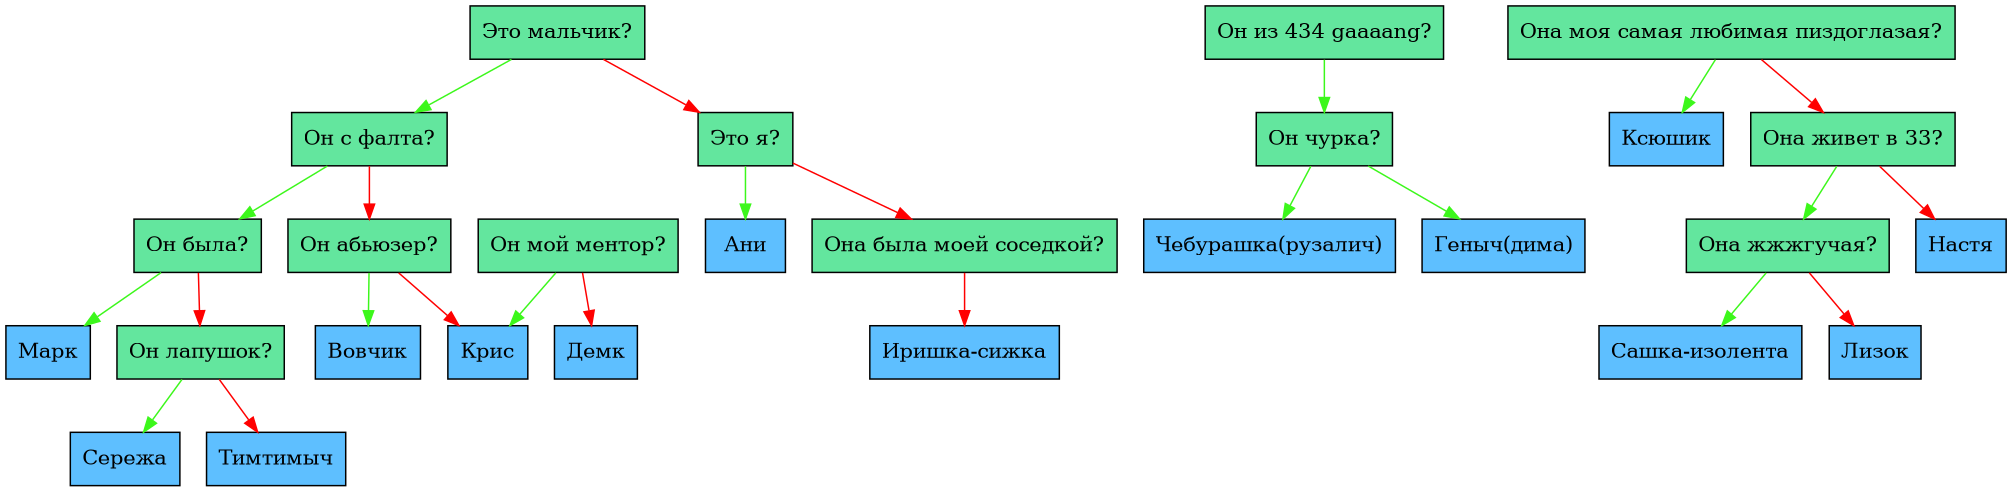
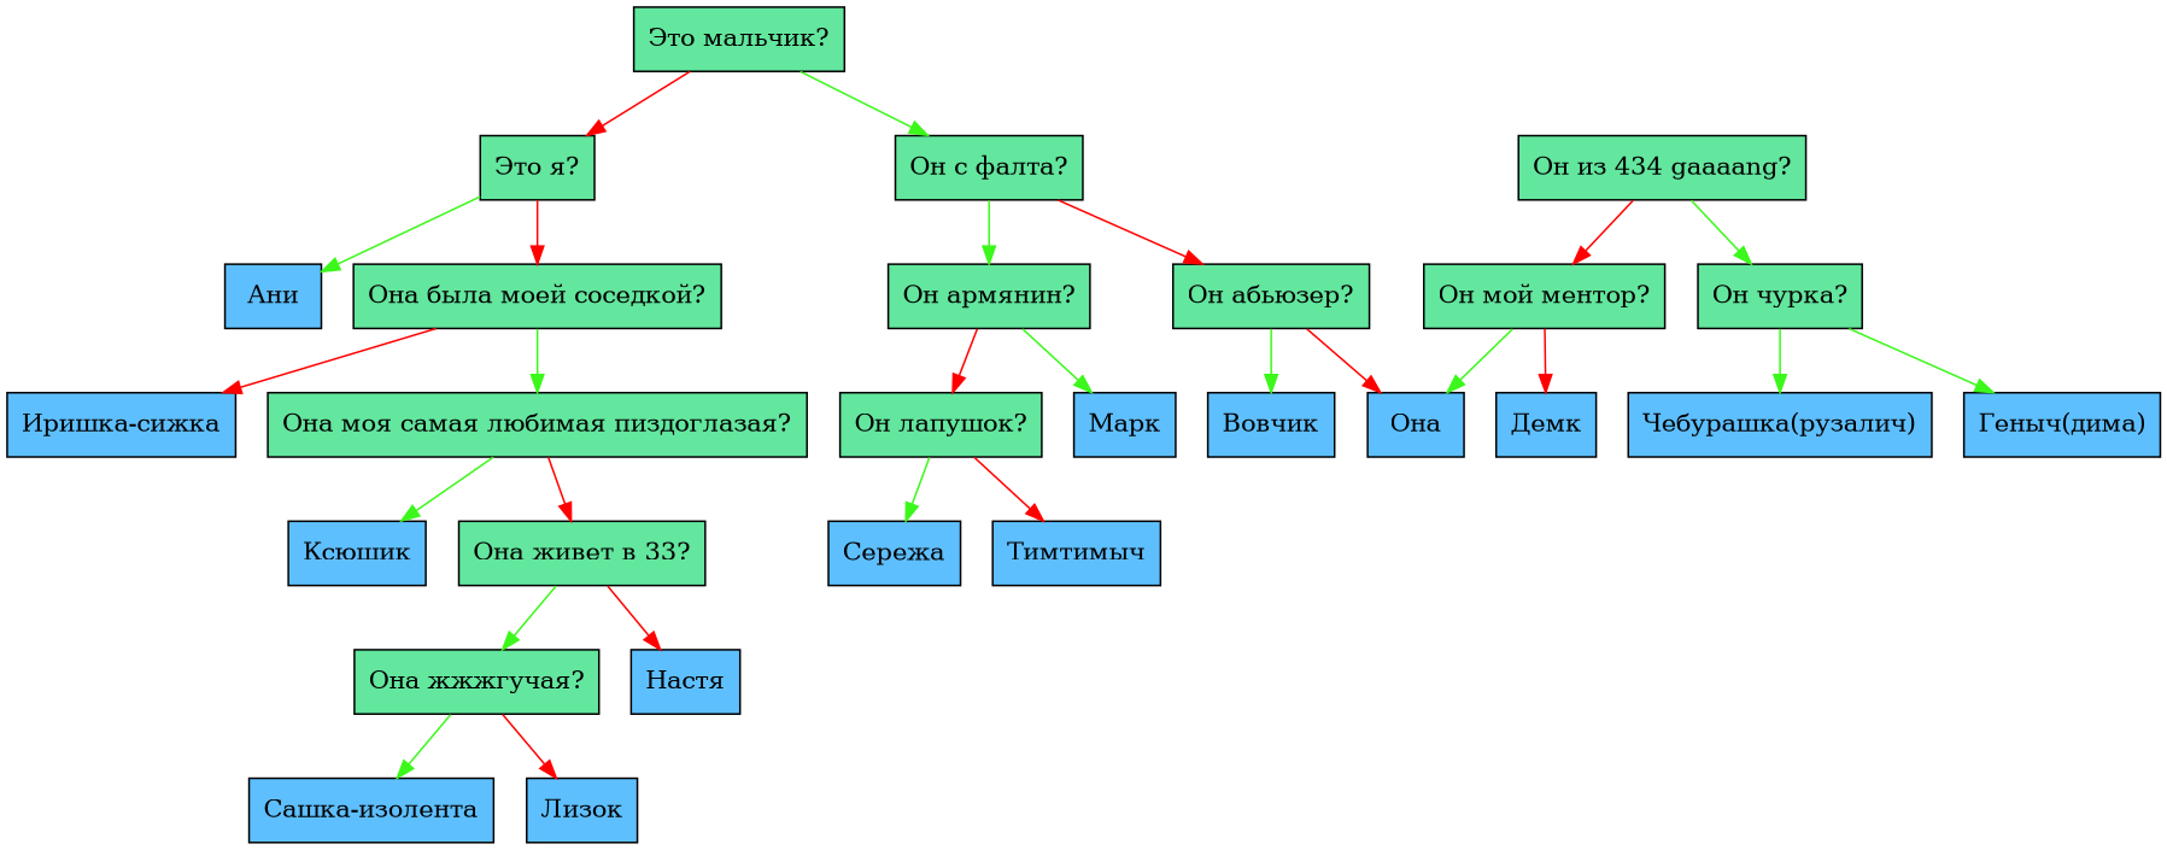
  digraph {
    node [color=black fillcolor="#5ebfff" shape=box style=filled]
    edge [color="#3cf71b"]
    n1 [fillcolor="#63e69e" label="Это мальчик?"]
    n2 [fillcolor="#63e69e" label="Он с фалта?"]
    n3 [fillcolor="#63e69e" label="Это я?"]
-   n4 [fillcolor="#63e69e" label="Он была?"]
+   n4 [fillcolor="#63e69e" label="Он армянин?"]
    n5 [fillcolor="#63e69e" label="Он абьюзер?"]
    n6 [label="Ани"]
    n7 [fillcolor="#63e69e" label="Она была моей соседкой?"]
    n8 [label="Марк"]
    n9 [fillcolor="#63e69e" label="Он лапушок?"]
    n10 [label="Вовчик"]
-   n11 [label="Крис"]
+   n11 [label="Она"]
    n12 [label="Сережа"]
    n13 [label="Тимтимыч"]
    n14 [fillcolor="#63e69e" label="Он из 434 gaaaang?"]
    n15 [fillcolor="#63e69e" label="Он чурка?"]
    n16 [fillcolor="#63e69e" label="Он мой ментор?"]
    n17 [label="Чебурашка(рузалич)"]
    n18 [label="Геныч(дима)"]
    n19 [label="Демк"]
    n20 [fillcolor="#63e69e" label="Она моя самая любимая пиздоглазая?"]
    n21 [label="Иришка-сижка"]
    n22 [label="Ксюшик"]
    n23 [fillcolor="#63e69e" label="Она живет в 33?"]
    n24 [fillcolor="#63e69e" label="Она жжжгучая?"]
    n25 [label="Настя"]
    n26 [label="Сашка-изолента"]
    n27 [label="Лизок"]
    n1 -> n2
    n1 -> n3 [color="#ff0000"]
    n2 -> n4
    n2 -> n5 [color="#ff0000"]
    n3 -> n6
    n3 -> n7 [color="#ff0000"]
    n4 -> n8
    n4 -> n9 [color="#ff0000"]
    n5 -> n10
    n5 -> n11 [color="#ff0000"]
+   n7 -> n20
    n7 -> n21 [color="#ff0000"]
    n9 -> n12
    n9 -> n13 [color="#ff0000"]
    n14 -> n15
+   n14 -> n16 [color="#ff0000"]
    n15 -> n17
    n15 -> n18
    n16 -> n11
    n16 -> n19 [color="#ff0000"]
    n20 -> n22
    n20 -> n23 [color="#ff0000"]
    n23 -> n24
    n23 -> n25 [color="#ff0000"]
    n24 -> n26
    n24 -> n27 [color="#ff0000"]
  }
